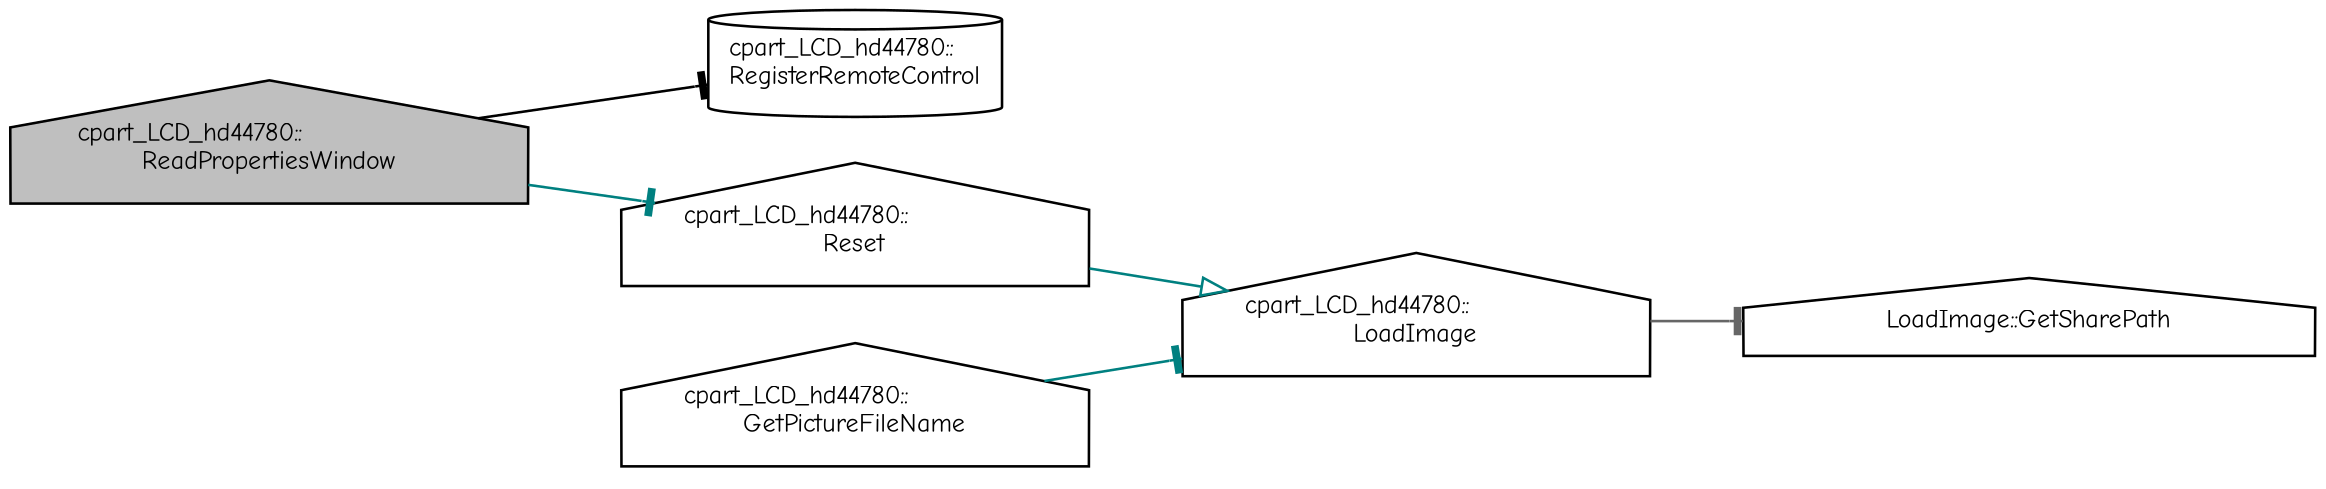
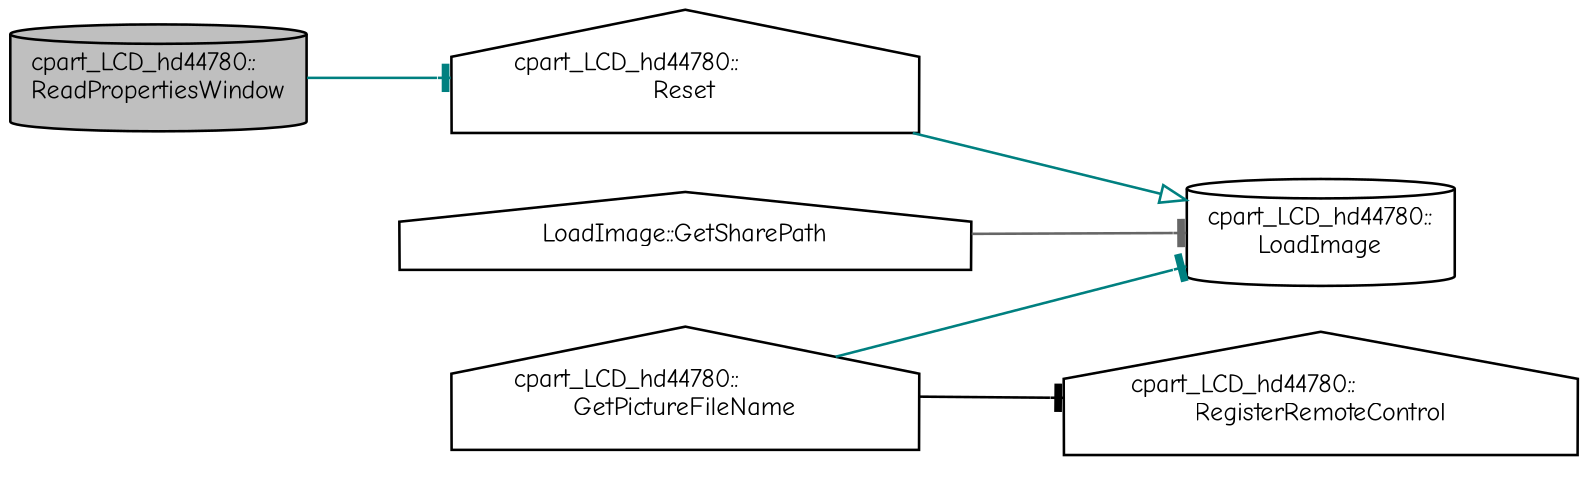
  digraph {
    fontname="Comic Neue"
    rankdir=LR
    node [color=black fillcolor=white fontname="Comic Neue" fontsize=10 shape=house style=filled]
    edge [arrowhead=tee color=teal fontname="Comic Neue" fontsize=10 labelfontname=Helvetica labelfontsize=10 style=solid]
-   n1 [fillcolor=grey75 fontcolor=black height=0.2 label="cpart_LCD_hd44780::\lReadPropertiesWindow" width=0.4]
-   n2 [height=0.2 label="cpart_LCD_hd44780::\lRegisterRemoteControl" shape=cylinder width=0.4]
+   n1 [fillcolor=grey75 fontcolor=black height=0.2 label="cpart_LCD_hd44780::\lReadPropertiesWindow" shape=cylinder width=0.4]
+   n2 [height=0.2 label="cpart_LCD_hd44780::\lRegisterRemoteControl" width=0.4]
    n3 [height=0.2 label="cpart_LCD_hd44780::\lReset" width=0.4]
-   n4 [height=0.2 label="cpart_LCD_hd44780::\lLoadImage" width=0.4]
+   n4 [height=0.2 label="cpart_LCD_hd44780::\lLoadImage" shape=cylinder width=0.4]
    n5 [height=0.2 label="LoadImage::GetSharePath" width=0.4]
    n6 [height=0.2 label="cpart_LCD_hd44780::\lGetPictureFileName" width=0.4]
-   n1 -> n2 [color=black]
+   n6 -> n2 [color=black]
    n1 -> n3
    n3 -> n4 [arrowhead=onormal]
-   n4 -> n5 [color=gray40]
+   n5 -> n4 [color=gray40]
    n6 -> n4
  }
